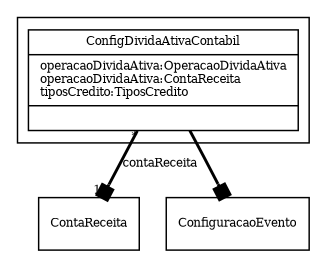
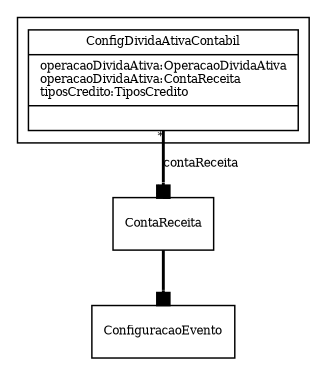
  digraph {
    fontname="Times-Roman"
    fontsize=8
    node [fontname="Times-Roman" fontsize=8 shape=record]
    edge [arrowhead=box fontname="Times-Roman" fontsize=8 style=bold]
    n1 [label="{ConfigDividaAtivaContabil|operacaoDividaAtiva:OperacaoDividaAtiva\loperacaoDividaAtiva:ContaReceita\ltiposCredito:TiposCredito\l|\l}"]
    ContaReceita
    ConfiguracaoEvento
    subgraph cluster_1 {
      n1
    }
    n1 -> ContaReceita [headlabel=1 label=contaReceita taillabel="*"]
-   n1 -> ConfiguracaoEvento
+   ContaReceita -> ConfiguracaoEvento
  }
